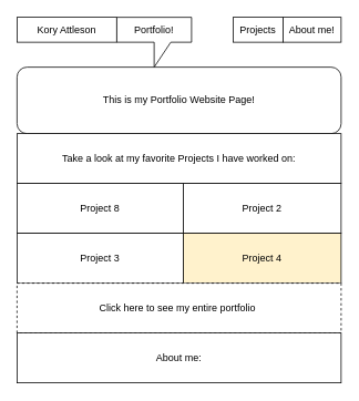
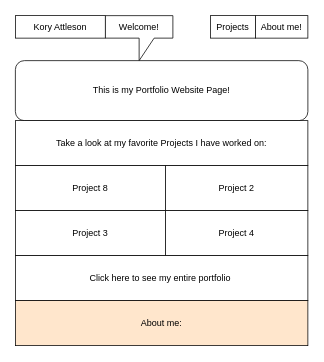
  <mxCell id="0" />
  <mxCell id="1" parent="0" />
  <mxCell id="2" value="Kory Attleson" style="rounded=0;whiteSpace=wrap;html=1;" vertex="1" parent="1"><mxGeometry x="20" y="20" width="120" height="30" as="geometry" /></mxCell>
- <mxCell id="3" value="Portfolio!" style="shape=callout;whiteSpace=wrap;html=1;perimeter=calloutPerimeter;" vertex="1" parent="1"><mxGeometry x="140" y="20" width="90" height="60" as="geometry" /></mxCell>
+ <mxCell id="3" value="Welcome!" style="shape=callout;whiteSpace=wrap;html=1;perimeter=calloutPerimeter;" vertex="1" parent="1"><mxGeometry x="140" y="20" width="90" height="60" as="geometry" /></mxCell>
  <mxCell id="4" value="Projects" style="rounded=0;whiteSpace=wrap;html=1;" vertex="1" parent="1"><mxGeometry x="280" y="20" width="60" height="30" as="geometry" /></mxCell>
  <mxCell id="5" value="About me!" style="rounded=0;whiteSpace=wrap;html=1;" vertex="1" parent="1"><mxGeometry x="340" y="20" width="70" height="30" as="geometry" /></mxCell>
  <mxCell id="6" value="This is my Portfolio Website Page!" style="whiteSpace=wrap;html=1;rounded=1;" vertex="1" parent="1"><mxGeometry x="20" y="80" width="390" height="80" as="geometry" /></mxCell>
  <mxCell id="7" value="Take a look at my favorite Projects I have worked on:" style="rounded=0;whiteSpace=wrap;html=1;" vertex="1" parent="1"><mxGeometry x="20" y="160" width="390" height="60" as="geometry" /></mxCell>
  <mxCell id="8" value="Project 8" style="rounded=0;whiteSpace=wrap;html=1;" vertex="1" parent="1"><mxGeometry x="20" y="220" width="200" height="60" as="geometry" /></mxCell>
  <mxCell id="9" value="Project 2" style="rounded=0;whiteSpace=wrap;html=1;" vertex="1" parent="1"><mxGeometry x="220" y="220" width="190" height="60" as="geometry" /></mxCell>
  <mxCell id="10" value="Project 3" style="rounded=0;whiteSpace=wrap;html=1;" vertex="1" parent="1"><mxGeometry x="20" y="280" width="200" height="60" as="geometry" /></mxCell>
- <mxCell id="11" value="Project 4" style="rounded=0;whiteSpace=wrap;html=1;fillColor=#fff2cc;" vertex="1" parent="1"><mxGeometry x="220" y="280" width="190" height="60" as="geometry" /></mxCell>
- <mxCell id="12" value="Click here to see my entire portfolio&amp;nbsp;" style="rounded=0;whiteSpace=wrap;html=1;dashed=1;" vertex="1" parent="1"><mxGeometry x="20" y="340" width="390" height="60" as="geometry" /></mxCell>
- <mxCell id="13" value="About me:" style="rounded=0;whiteSpace=wrap;html=1;" vertex="1" parent="1"><mxGeometry x="20" y="400" width="390" height="60" as="geometry" /></mxCell>
+ <mxCell id="11" value="Project 4" style="rounded=0;whiteSpace=wrap;html=1;" vertex="1" parent="1"><mxGeometry x="220" y="280" width="190" height="60" as="geometry" /></mxCell>
+ <mxCell id="12" value="Click here to see my entire portfolio&amp;nbsp;" style="rounded=0;whiteSpace=wrap;html=1;" vertex="1" parent="1"><mxGeometry x="20" y="340" width="390" height="60" as="geometry" /></mxCell>
+ <mxCell id="13" value="About me:" style="rounded=0;whiteSpace=wrap;html=1;fillColor=#ffe6cc;" vertex="1" parent="1"><mxGeometry x="20" y="400" width="390" height="60" as="geometry" /></mxCell>
